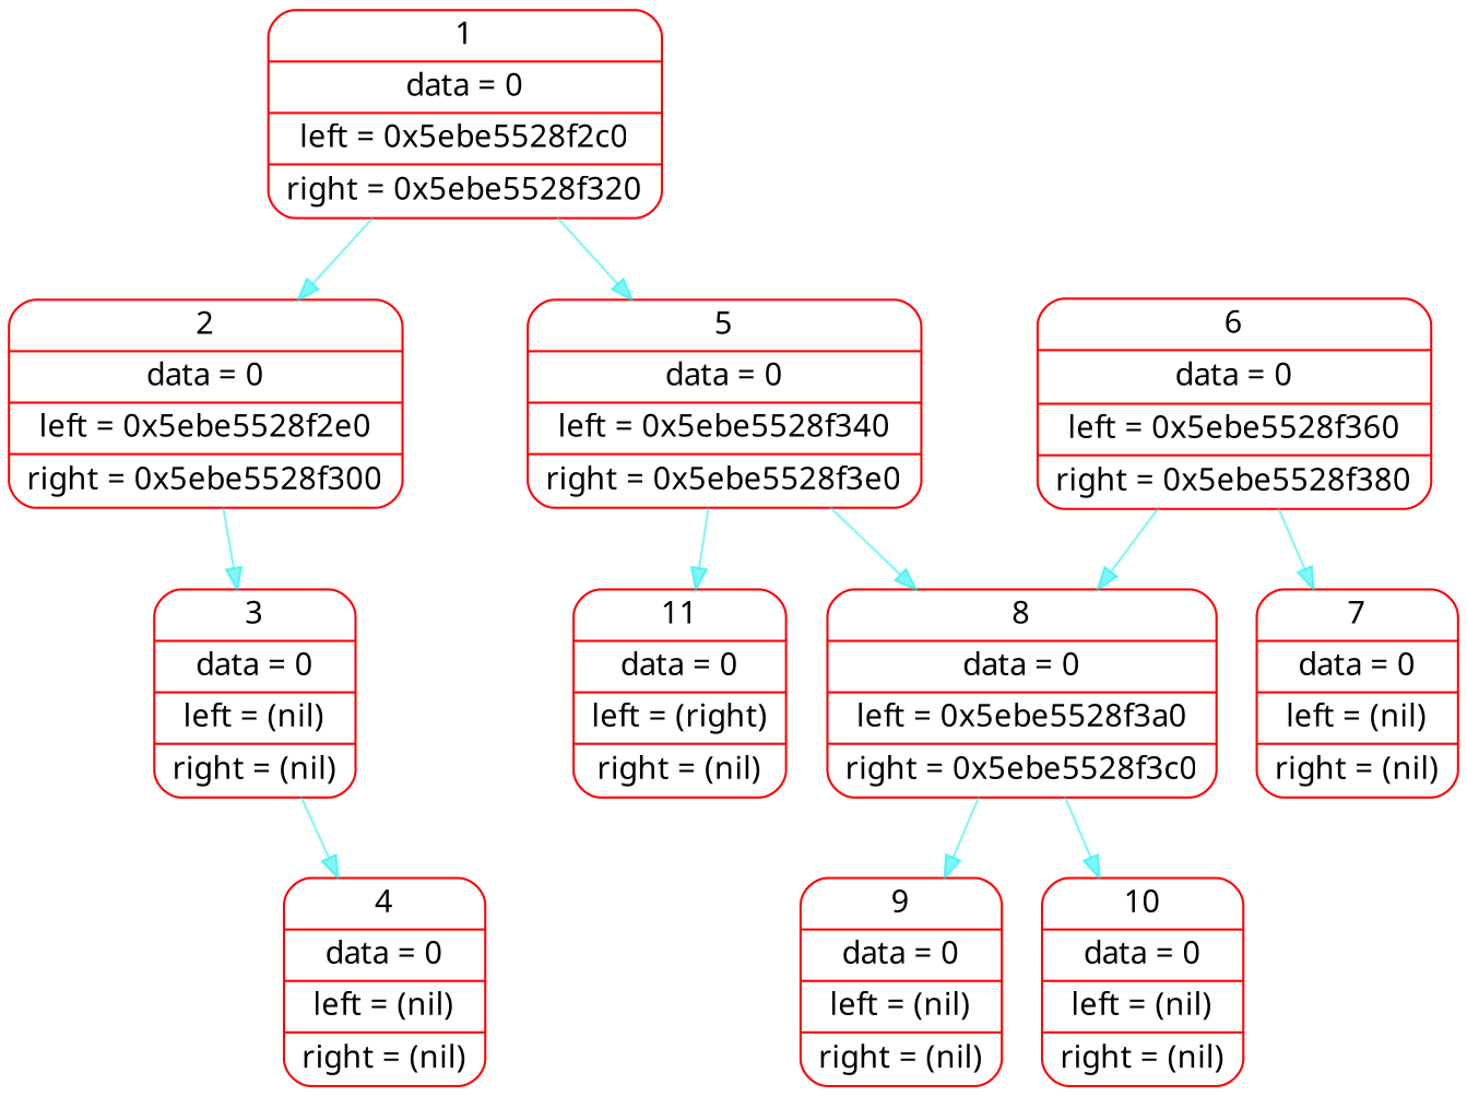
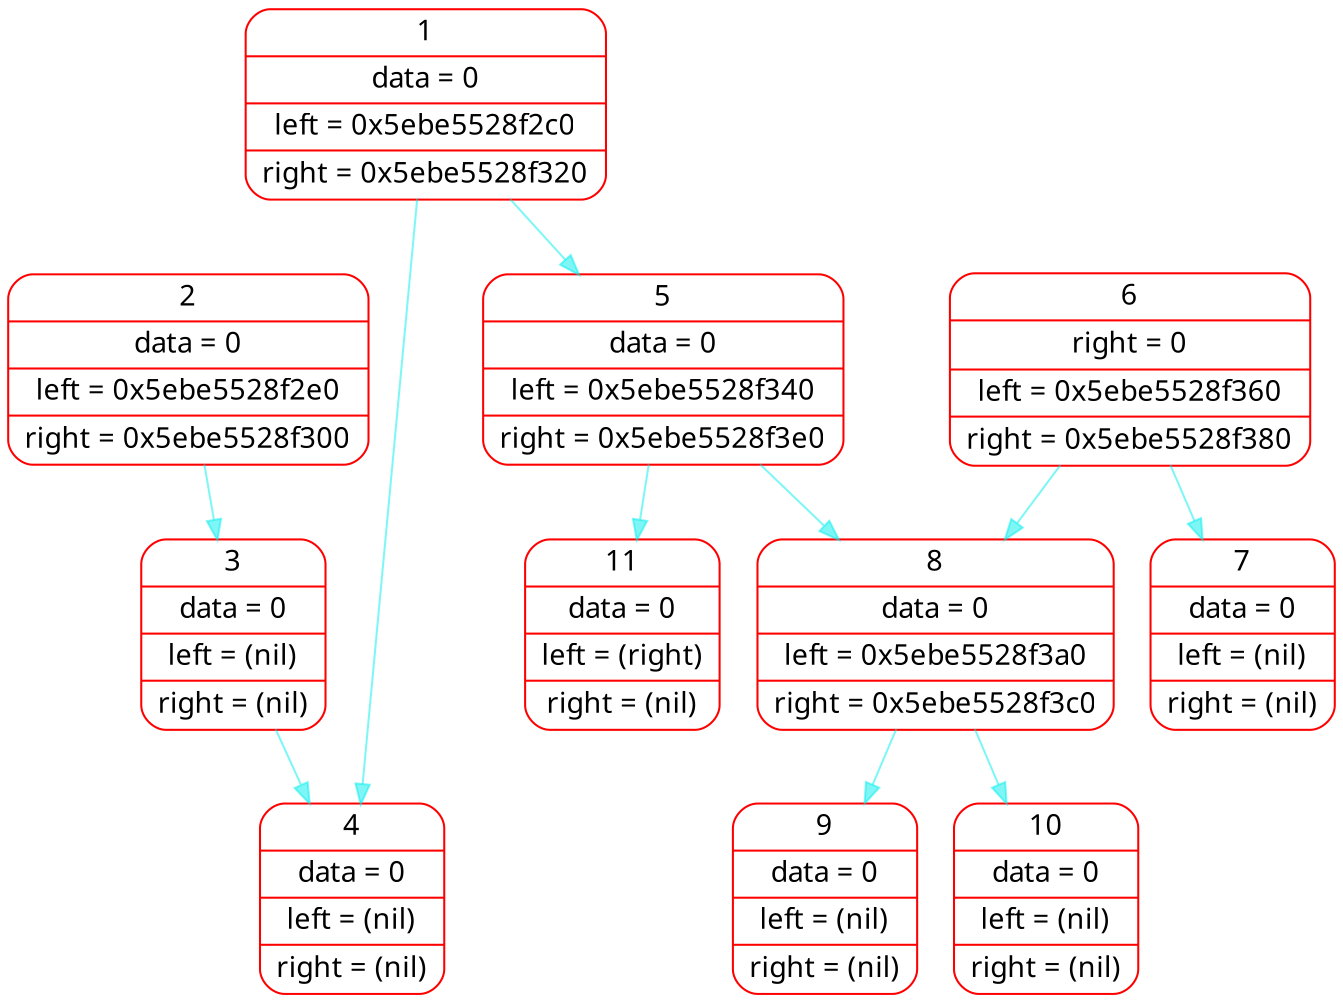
  digraph {
    fontname="Noto Sans"
    rankdir=HR
    node [color=red fontname="Noto Sans" fontsize=14 shape=Mrecord]
    edge [color="#00eeee80" fontname="Noto Sans" fontsize=12 penwidth=1]
    n1 [label="{ 1 | data = 0 | left = 0x5ebe5528f2c0 | right = 0x5ebe5528f320 }"]
    n2 [label="{ 2 | data = 0 | left = 0x5ebe5528f2e0 | right = 0x5ebe5528f300 }"]
    n3 [label="{ 5 | data = 0 | left = 0x5ebe5528f340 | right = 0x5ebe5528f3e0 }"]
    n4 [label="{ 3 | data = 0 | left = (nil) | right = (nil) }"]
    n5 [label="{ 11 | data = 0 | left = (right) | right = (nil) }"]
    n6 [label="{ 8 | data = 0 | left = 0x5ebe5528f3a0 | right = 0x5ebe5528f3c0 }"]
    n7 [label="{ 4 | data = 0 | left = (nil) | right = (nil) }"]
-   n8 [label="{ 6 | data = 0 | left = 0x5ebe5528f360 | right = 0x5ebe5528f380 }"]
+   n8 [label="{ 6 | right = 0 | left = 0x5ebe5528f360 | right = 0x5ebe5528f380 }"]
    n9 [label="{ 7 | data = 0 | left = (nil) | right = (nil) }"]
    n10 [label="{ 9 | data = 0 | left = (nil) | right = (nil) }"]
    n11 [label="{ 10 | data = 0 | left = (nil) | right = (nil) }"]
-   n1 -> n2
+   n1 -> n7
    n1 -> n3
    n2 -> n4
    n3 -> n5
    n3 -> n6
    n4 -> n7
    n6 -> n10
    n6 -> n11
    n8 -> n6
    n8 -> n9
  }
